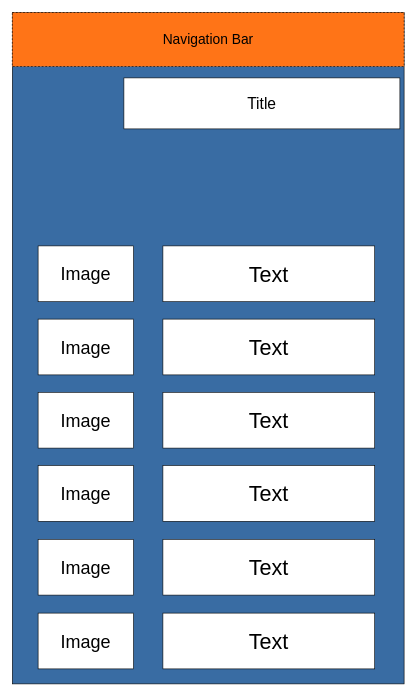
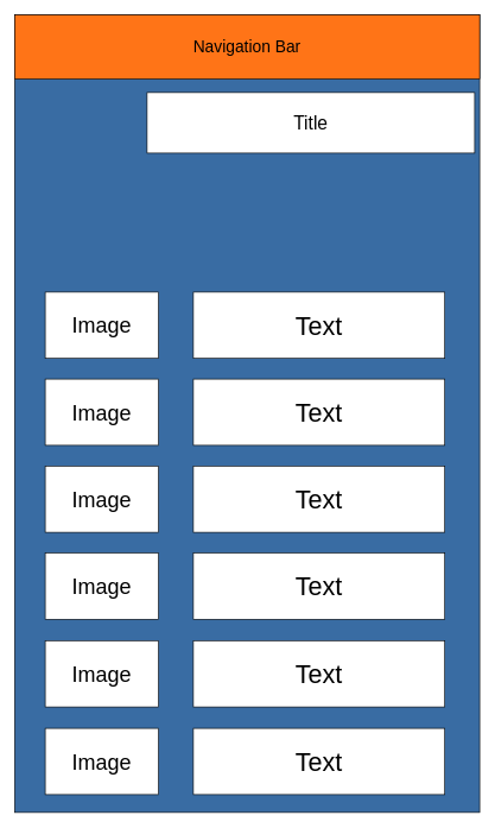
  <mxCell id="0" />
  <mxCell id="1" parent="0" />
  <mxCell id="2" value="" style="rounded=0;whiteSpace=wrap;html=1;fillColor=#396CA3;" parent="1" vertex="1"><mxGeometry x="20" y="20" width="653" height="1119" as="geometry" /></mxCell>
- <mxCell id="3" value="&lt;font style=&quot;font-size: 23px;&quot;&gt;Navigation Bar&lt;/font&gt;" style="rounded=0;whiteSpace=wrap;html=1;fillColor=light-dark(#FF7417,#EDEDED);dashed=1;" parent="1" vertex="1"><mxGeometry x="20" y="20" width="653" height="90" as="geometry" /></mxCell>
+ <mxCell id="3" value="&lt;font style=&quot;font-size: 23px;&quot;&gt;Navigation Bar&lt;/font&gt;" style="rounded=0;whiteSpace=wrap;html=1;fillColor=light-dark(#FF7417,#EDEDED);" parent="1" vertex="1"><mxGeometry x="20" y="20" width="653" height="90" as="geometry" /></mxCell>
  <mxCell id="4" value="&lt;font style=&quot;font-size: 26px;&quot;&gt;Title&lt;/font&gt;" style="rounded=0;whiteSpace=wrap;html=1;" parent="1" vertex="1"><mxGeometry x="206" y="129" width="460" height="85" as="geometry" /></mxCell>
  <mxCell id="5" value="&lt;font style=&quot;font-size: 30px;&quot;&gt;Image&lt;/font&gt;" style="rounded=0;whiteSpace=wrap;html=1;" parent="1" vertex="1"><mxGeometry x="63" y="409" width="159" height="93" as="geometry" /></mxCell>
  <mxCell id="6" value="&lt;font style=&quot;font-size: 30px;&quot;&gt;Image&lt;/font&gt;" style="rounded=0;whiteSpace=wrap;html=1;" parent="1" vertex="1"><mxGeometry x="63" y="531" width="159" height="93" as="geometry" /></mxCell>
  <mxCell id="7" value="&lt;font style=&quot;font-size: 30px;&quot;&gt;Image&lt;/font&gt;" style="rounded=0;whiteSpace=wrap;html=1;" parent="1" vertex="1"><mxGeometry x="63" y="898" width="159" height="93" as="geometry" /></mxCell>
  <mxCell id="8" value="&lt;font style=&quot;font-size: 30px;&quot;&gt;Image&lt;/font&gt;" style="rounded=0;whiteSpace=wrap;html=1;" parent="1" vertex="1"><mxGeometry x="63" y="775" width="159" height="93" as="geometry" /></mxCell>
  <mxCell id="9" value="&lt;font style=&quot;font-size: 30px;&quot;&gt;Image&lt;/font&gt;" style="rounded=0;whiteSpace=wrap;html=1;" parent="1" vertex="1"><mxGeometry x="63" y="653" width="159" height="93" as="geometry" /></mxCell>
  <mxCell id="10" value="&lt;font style=&quot;font-size: 30px;&quot;&gt;Image&lt;/font&gt;" style="rounded=0;whiteSpace=wrap;html=1;" parent="1" vertex="1"><mxGeometry x="63" y="1021" width="159" height="93" as="geometry" /></mxCell>
  <mxCell id="11" value="&lt;font style=&quot;font-size: 36px;&quot;&gt;Text&lt;/font&gt;" style="rounded=0;whiteSpace=wrap;html=1;" vertex="1" parent="1"><mxGeometry x="271" y="409" width="353" height="93" as="geometry" /></mxCell>
  <mxCell id="12" value="&lt;font style=&quot;font-size: 36px;&quot;&gt;Text&lt;/font&gt;" style="rounded=0;whiteSpace=wrap;html=1;" vertex="1" parent="1"><mxGeometry x="271" y="531" width="353" height="93" as="geometry" /></mxCell>
  <mxCell id="13" value="&lt;font style=&quot;font-size: 36px;&quot;&gt;Text&lt;/font&gt;" style="rounded=0;whiteSpace=wrap;html=1;" vertex="1" parent="1"><mxGeometry x="271" y="653" width="353" height="93" as="geometry" /></mxCell>
  <mxCell id="14" value="&lt;font style=&quot;font-size: 36px;&quot;&gt;Text&lt;/font&gt;" style="rounded=0;whiteSpace=wrap;html=1;" vertex="1" parent="1"><mxGeometry x="271" y="775" width="353" height="93" as="geometry" /></mxCell>
  <mxCell id="15" value="&lt;font style=&quot;font-size: 36px;&quot;&gt;Text&lt;/font&gt;" style="rounded=0;whiteSpace=wrap;html=1;" vertex="1" parent="1"><mxGeometry x="271" y="898" width="353" height="93" as="geometry" /></mxCell>
  <mxCell id="16" value="&lt;font style=&quot;font-size: 36px;&quot;&gt;Text&lt;/font&gt;" style="rounded=0;whiteSpace=wrap;html=1;" vertex="1" parent="1"><mxGeometry x="271" y="1021" width="353" height="93" as="geometry" /></mxCell>
